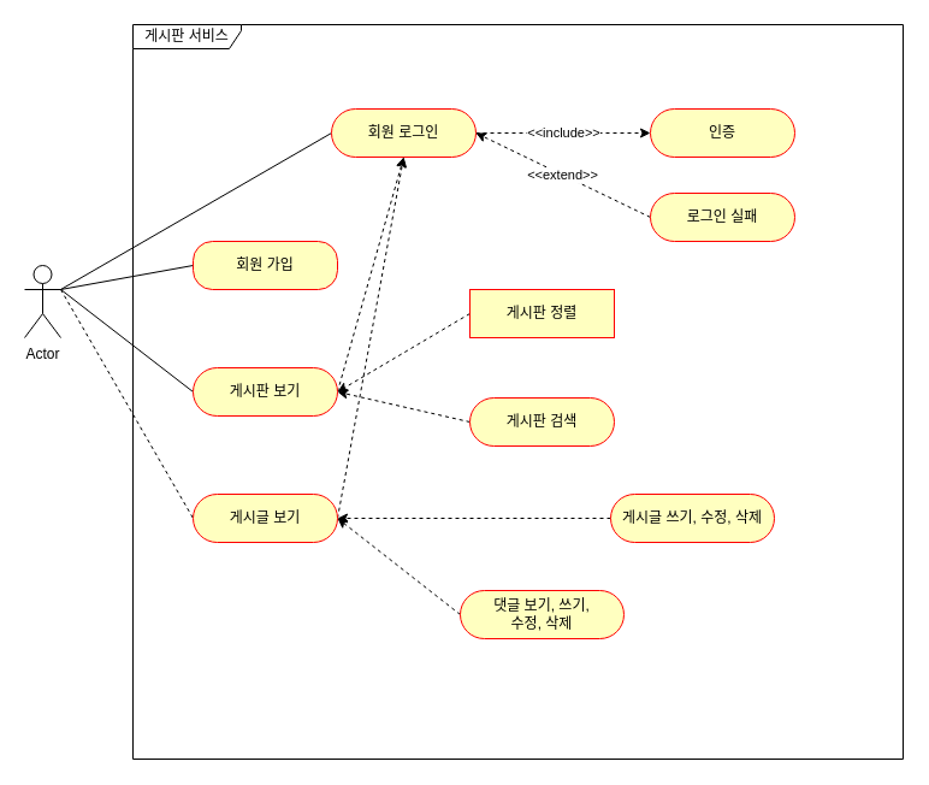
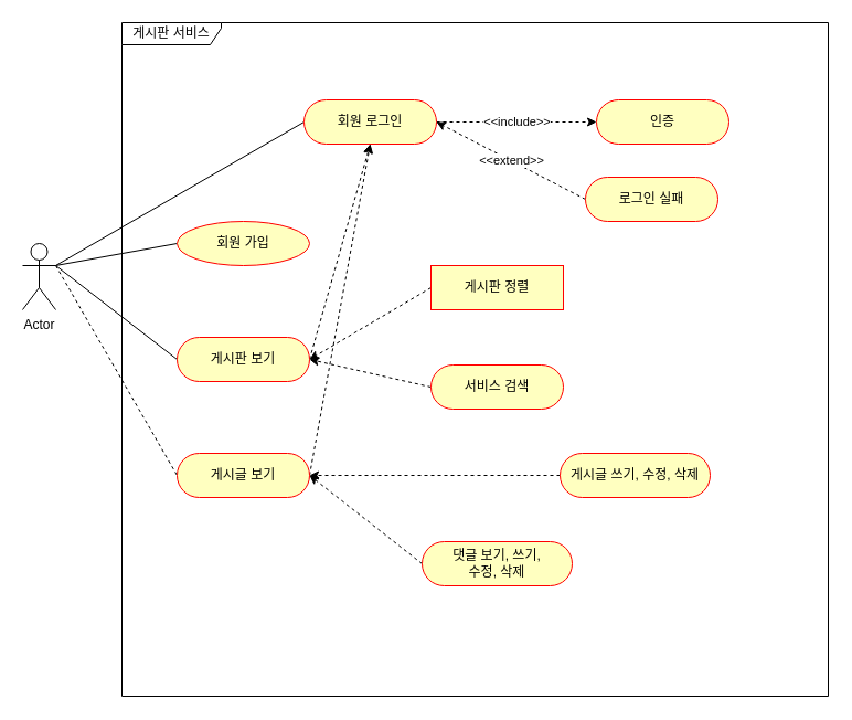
  <mxCell id="0" />
  <mxCell id="1" parent="0" />
  <mxCell id="2" style="edgeStyle=none;rounded=0;orthogonalLoop=1;jettySize=auto;html=1;exitX=1;exitY=0.333;exitDx=0;exitDy=0;exitPerimeter=0;entryX=0;entryY=0.5;entryDx=0;entryDy=0;endArrow=none;endFill=0;" edge="1" parent="1" source="4" target="9"><mxGeometry relative="1" as="geometry" /></mxCell>
  <mxCell id="3" style="edgeStyle=none;rounded=0;orthogonalLoop=1;jettySize=auto;html=1;exitX=1;exitY=0.333;exitDx=0;exitDy=0;exitPerimeter=0;entryX=0;entryY=0.5;entryDx=0;entryDy=0;endArrow=none;endFill=0;dashed=1;" edge="1" parent="1" source="4" target="11"><mxGeometry relative="1" as="geometry" /></mxCell>
  <mxCell id="4" value="Actor" style="shape=umlActor;verticalLabelPosition=bottom;verticalAlign=top;html=1;" vertex="1" parent="1"><mxGeometry x="20" y="220" width="30" height="60" as="geometry" /></mxCell>
  <mxCell id="5" value="게시판 서비스" style="shape=umlFrame;whiteSpace=wrap;html=1;width=90;height=20;" vertex="1" parent="1"><mxGeometry x="110" y="20" width="640" height="610" as="geometry" /></mxCell>
  <mxCell id="6" style="rounded=0;orthogonalLoop=1;jettySize=auto;html=1;exitX=0;exitY=0.5;exitDx=0;exitDy=0;entryX=1;entryY=0.333;entryDx=0;entryDy=0;entryPerimeter=0;endArrow=none;endFill=0;" edge="1" parent="1" source="7" target="4"><mxGeometry relative="1" as="geometry" /></mxCell>
- <mxCell id="7" value="회원 가입" style="rounded=1;whiteSpace=wrap;html=1;arcSize=40;fontColor=#000000;fillColor=#ffffc0;strokeColor=#ff0000;" vertex="1" parent="1"><mxGeometry x="160" y="200" width="120" height="40" as="geometry" /></mxCell>
+ <mxCell id="7" value="회원 가입" style="ellipse;whiteSpace=wrap;html=1;arcSize=40;fontColor=#000000;fillColor=#ffffc0;strokeColor=#ff0000;" vertex="1" parent="1"><mxGeometry x="160" y="200" width="120" height="40" as="geometry" /></mxCell>
  <mxCell id="8" style="edgeStyle=none;rounded=0;orthogonalLoop=1;jettySize=auto;html=1;exitX=1;exitY=0.5;exitDx=0;exitDy=0;entryX=0.5;entryY=1;entryDx=0;entryDy=0;dashed=1;endArrow=classic;endFill=1;" edge="1" parent="1" source="9" target="14"><mxGeometry relative="1" as="geometry" /></mxCell>
  <mxCell id="9" value="게시판 보기&lt;span style=&quot;color: rgba(0, 0, 0, 0); font-family: monospace; font-size: 0px; text-align: start;&quot;&gt;%3CmxGraphModel%3E%3Croot%3E%3CmxCell%20id%3D%220%22%2F%3E%3CmxCell%20id%3D%221%22%20parent%3D%220%22%2F%3E%3CmxCell%20id%3D%222%22%20value%3D%22%ED%9A%8C%EC%9B%90%20%EA%B0%80%EC%9E%85%22%20style%3D%22rounded%3D1%3BwhiteSpace%3Dwrap%3Bhtml%3D1%3BarcSize%3D40%3BfontColor%3D%23000000%3BfillColor%3D%23ffffc0%3BstrokeColor%3D%23ff0000%3B%22%20vertex%3D%221%22%20parent%3D%221%22%3E%3CmxGeometry%20x%3D%22120%22%20y%3D%22290%22%20width%3D%22120%22%20height%3D%2240%22%20as%3D%22geometry%22%2F%3E%3C%2FmxCell%3E%3C%2Froot%3E%3C%2FmxGraphModel%3E&lt;/span&gt;" style="rounded=1;whiteSpace=wrap;html=1;arcSize=50;fontColor=#000000;fillColor=#ffffc0;strokeColor=#ff0000;" vertex="1" parent="1"><mxGeometry x="160" y="305" width="120" height="40" as="geometry" /></mxCell>
  <mxCell id="10" style="edgeStyle=none;rounded=0;orthogonalLoop=1;jettySize=auto;html=1;exitX=1;exitY=0.5;exitDx=0;exitDy=0;entryX=0.5;entryY=1;entryDx=0;entryDy=0;dashed=1;endArrow=classic;endFill=1;" edge="1" parent="1" source="11" target="14"><mxGeometry relative="1" as="geometry" /></mxCell>
  <mxCell id="11" value="게시글 보기" style="rounded=1;whiteSpace=wrap;html=1;arcSize=50;fontColor=#000000;fillColor=#ffffc0;strokeColor=#ff0000;" vertex="1" parent="1"><mxGeometry x="160" y="410" width="120" height="40" as="geometry" /></mxCell>
  <mxCell id="12" style="edgeStyle=none;rounded=0;orthogonalLoop=1;jettySize=auto;html=1;exitX=0;exitY=0.5;exitDx=0;exitDy=0;entryX=1;entryY=0.333;entryDx=0;entryDy=0;entryPerimeter=0;endArrow=none;endFill=0;" edge="1" parent="1" source="14" target="4"><mxGeometry relative="1" as="geometry" /></mxCell>
  <mxCell id="13" value="&amp;lt;&amp;lt;include&amp;gt;&amp;gt;" style="edgeStyle=none;rounded=0;orthogonalLoop=1;jettySize=auto;html=1;exitX=1;exitY=0.5;exitDx=0;exitDy=0;entryX=0;entryY=0.5;entryDx=0;entryDy=0;endArrow=classic;endFill=1;dashed=1;" edge="1" parent="1" source="14" target="15"><mxGeometry relative="1" as="geometry" /></mxCell>
  <mxCell id="14" value="회원 로그인&lt;br&gt;" style="rounded=1;whiteSpace=wrap;html=1;arcSize=50;fontColor=#000000;fillColor=#ffffc0;strokeColor=#ff0000;" vertex="1" parent="1"><mxGeometry x="275" y="90" width="120" height="40" as="geometry" /></mxCell>
  <mxCell id="15" value="인증" style="rounded=1;whiteSpace=wrap;html=1;arcSize=50;fontColor=#000000;fillColor=#ffffc0;strokeColor=#ff0000;" vertex="1" parent="1"><mxGeometry x="540" y="90" width="120" height="40" as="geometry" /></mxCell>
  <mxCell id="16" value="&amp;lt;&amp;lt;extend&amp;gt;&amp;gt;" style="edgeStyle=none;rounded=0;orthogonalLoop=1;jettySize=auto;html=1;exitX=0;exitY=0.5;exitDx=0;exitDy=0;entryX=1;entryY=0.5;entryDx=0;entryDy=0;endArrow=classic;endFill=1;dashed=1;" edge="1" parent="1" source="17" target="14"><mxGeometry relative="1" as="geometry" /></mxCell>
- <mxCell id="17" value="로그인 실패" style="rounded=1;whiteSpace=wrap;html=1;arcSize=50;fontColor=#000000;fillColor=#ffffc0;strokeColor=#ff0000;" vertex="1" parent="1"><mxGeometry x="540" y="160" width="120" height="40" as="geometry" /></mxCell>
+ <mxCell id="17" value="로그인 실패" style="rounded=1;whiteSpace=wrap;html=1;arcSize=50;fontColor=#000000;fillColor=#ffffc0;strokeColor=#ff0000;" vertex="1" parent="1"><mxGeometry x="530" y="160" width="120" height="40" as="geometry" /></mxCell>
  <mxCell id="18" style="edgeStyle=none;rounded=0;orthogonalLoop=1;jettySize=auto;html=1;exitX=0;exitY=0.5;exitDx=0;exitDy=0;entryX=1;entryY=0.5;entryDx=0;entryDy=0;dashed=1;endArrow=classic;endFill=1;" edge="1" parent="1" source="19" target="9"><mxGeometry relative="1" as="geometry" /></mxCell>
  <mxCell id="19" value="게시판 정렬" style="whiteSpace=wrap;html=1;arcSize=50;fontColor=#000000;fillColor=#ffffc0;strokeColor=#ff0000;rounded=0;" vertex="1" parent="1"><mxGeometry x="390" y="240" width="120" height="40" as="geometry" /></mxCell>
  <mxCell id="20" style="edgeStyle=none;rounded=0;orthogonalLoop=1;jettySize=auto;html=1;exitX=0;exitY=0.5;exitDx=0;exitDy=0;entryX=1;entryY=0.5;entryDx=0;entryDy=0;dashed=1;endArrow=classic;endFill=1;" edge="1" parent="1" source="21" target="9"><mxGeometry relative="1" as="geometry" /></mxCell>
- <mxCell id="21" value="게시판 검색" style="rounded=1;whiteSpace=wrap;html=1;arcSize=50;fontColor=#000000;fillColor=#ffffc0;strokeColor=#ff0000;" vertex="1" parent="1"><mxGeometry x="390" y="330" width="120" height="40" as="geometry" /></mxCell>
+ <mxCell id="21" value="서비스 검색" style="rounded=1;whiteSpace=wrap;html=1;arcSize=50;fontColor=#000000;fillColor=#ffffc0;strokeColor=#ff0000;" vertex="1" parent="1"><mxGeometry x="390" y="330" width="120" height="40" as="geometry" /></mxCell>
  <mxCell id="22" style="edgeStyle=none;rounded=0;orthogonalLoop=1;jettySize=auto;html=1;exitX=0;exitY=0.5;exitDx=0;exitDy=0;entryX=1;entryY=0.5;entryDx=0;entryDy=0;dashed=1;endArrow=classic;endFill=1;" edge="1" parent="1" source="23" target="11"><mxGeometry relative="1" as="geometry" /></mxCell>
  <mxCell id="23" value="게시글 쓰기, 수정, 삭제" style="rounded=1;whiteSpace=wrap;html=1;arcSize=50;fontColor=#000000;fillColor=#ffffc0;strokeColor=#ff0000;" vertex="1" parent="1"><mxGeometry x="507" y="410" width="136" height="40" as="geometry" /></mxCell>
  <mxCell id="24" style="edgeStyle=none;rounded=0;orthogonalLoop=1;jettySize=auto;html=1;exitX=0;exitY=0.5;exitDx=0;exitDy=0;dashed=1;endArrow=classic;endFill=1;" edge="1" parent="1" source="25"><mxGeometry relative="1" as="geometry"><mxPoint x="280" y="430" as="targetPoint" /></mxGeometry></mxCell>
  <mxCell id="25" value="댓글 보기, 쓰기, &lt;br&gt;수정, 삭제" style="rounded=1;whiteSpace=wrap;html=1;arcSize=50;fontColor=#000000;fillColor=#ffffc0;strokeColor=#ff0000;" vertex="1" parent="1"><mxGeometry x="382" y="490" width="136" height="40" as="geometry" /></mxCell>
